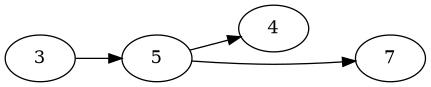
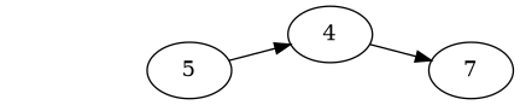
  digraph {
    rankdir=LR
-   n1 [label=3]
    n2 [label=5]
    n3 [label=4]
    n4 [label=7]
-   n1 -> n2
    n2 -> n3
-   n2 -> n4
+   n3 -> n4
  }
